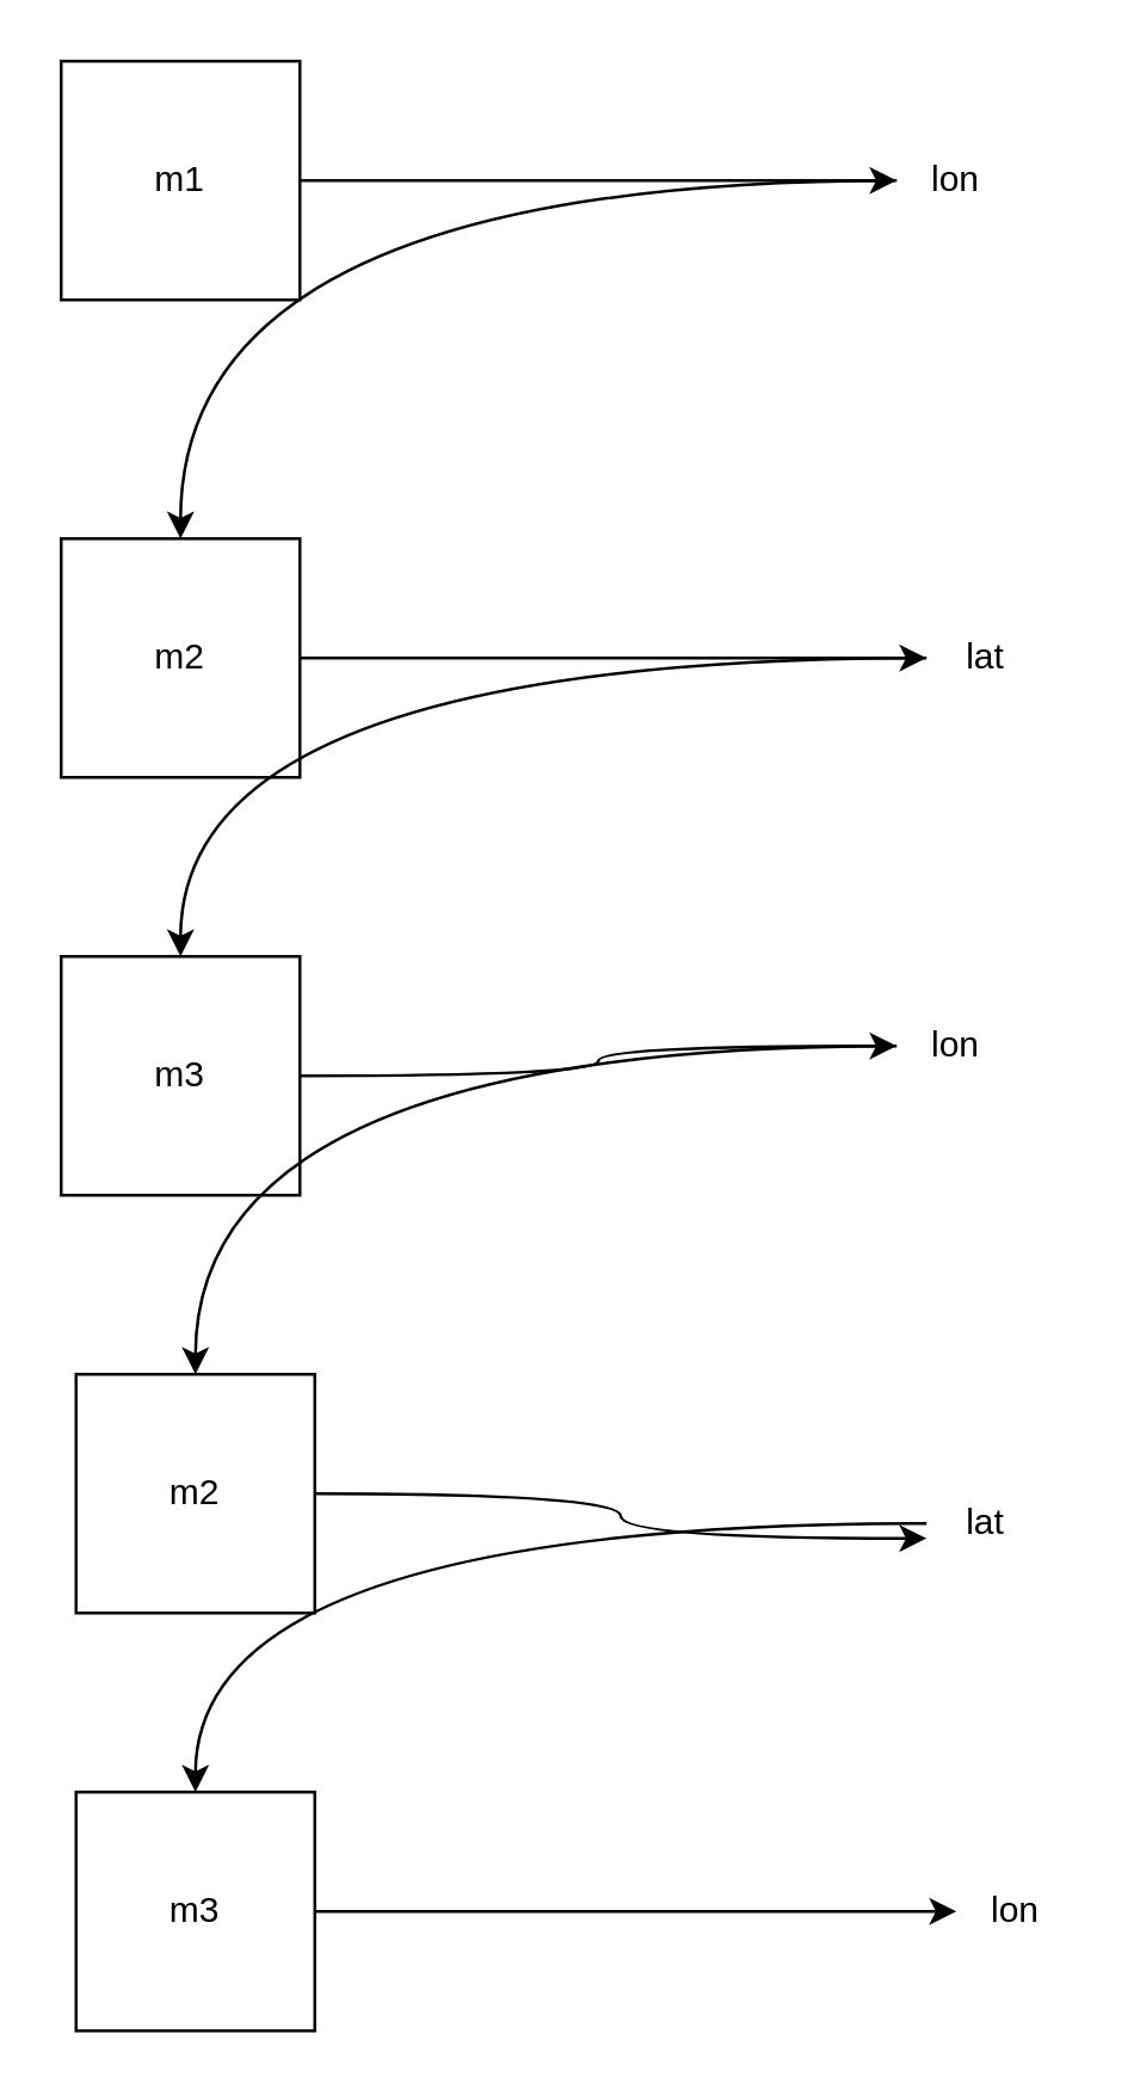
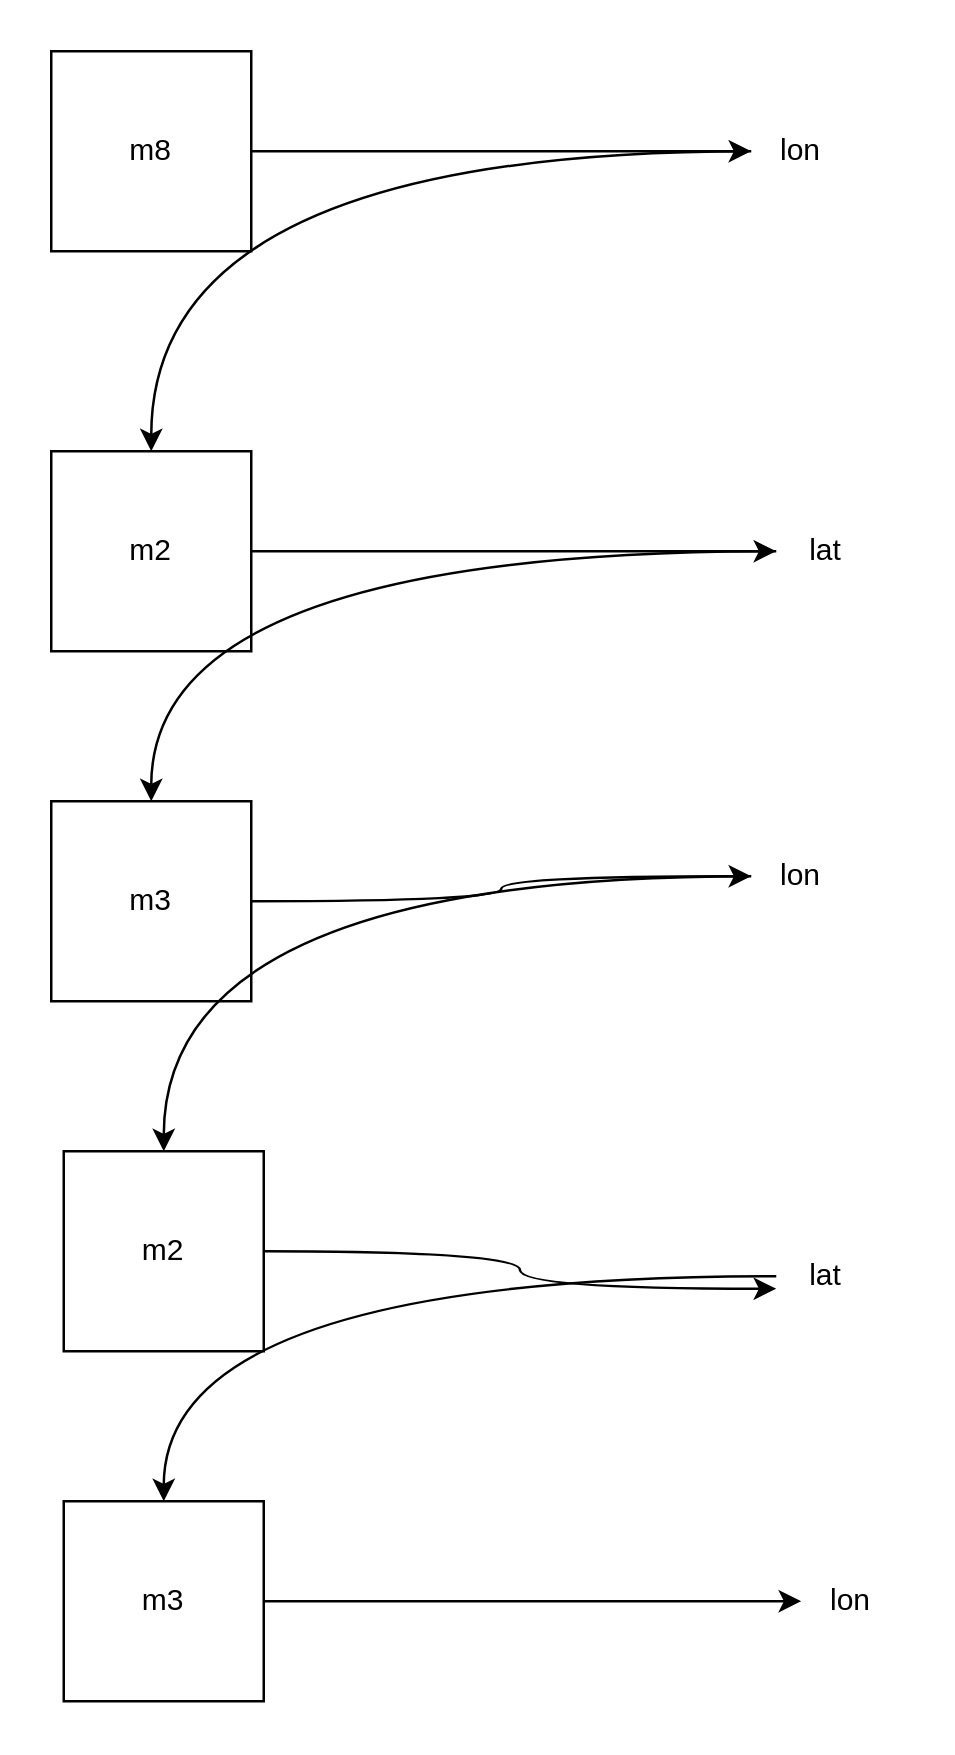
  <mxCell id="0" />
  <mxCell id="1" parent="0" />
  <mxCell id="2" style="edgeStyle=orthogonalEdgeStyle;rounded=0;orthogonalLoop=1;jettySize=auto;html=1;" edge="1" parent="1" source="3" target="9"><mxGeometry relative="1" as="geometry" /></mxCell>
- <mxCell id="3" value="m1" style="whiteSpace=wrap;html=1;aspect=fixed;" vertex="1" parent="1"><mxGeometry x="20" y="20" width="80" height="80" as="geometry" /></mxCell>
+ <mxCell id="3" value="m8" style="whiteSpace=wrap;html=1;aspect=fixed;" vertex="1" parent="1"><mxGeometry x="20" y="20" width="80" height="80" as="geometry" /></mxCell>
  <mxCell id="4" style="edgeStyle=orthogonalEdgeStyle;curved=1;rounded=0;orthogonalLoop=1;jettySize=auto;html=1;" edge="1" parent="1" source="5" target="11"><mxGeometry relative="1" as="geometry" /></mxCell>
  <mxCell id="5" value="m2" style="whiteSpace=wrap;html=1;aspect=fixed;" vertex="1" parent="1"><mxGeometry x="20" y="180" width="80" height="80" as="geometry" /></mxCell>
  <mxCell id="6" style="edgeStyle=orthogonalEdgeStyle;curved=1;rounded=0;orthogonalLoop=1;jettySize=auto;html=1;" edge="1" parent="1" source="7" target="17"><mxGeometry relative="1" as="geometry" /></mxCell>
  <mxCell id="7" value="m3" style="whiteSpace=wrap;html=1;aspect=fixed;" vertex="1" parent="1"><mxGeometry x="20" y="320" width="80" height="80" as="geometry" /></mxCell>
  <mxCell id="8" style="edgeStyle=orthogonalEdgeStyle;curved=1;rounded=0;orthogonalLoop=1;jettySize=auto;html=1;entryX=0.5;entryY=0;entryDx=0;entryDy=0;" edge="1" parent="1" source="9" target="5"><mxGeometry relative="1" as="geometry" /></mxCell>
  <mxCell id="9" value="lon" style="text;html=1;strokeColor=none;fillColor=none;align=center;verticalAlign=middle;whiteSpace=wrap;rounded=0;" vertex="1" parent="1"><mxGeometry x="300" y="50" width="40" height="20" as="geometry" /></mxCell>
  <mxCell id="10" style="edgeStyle=orthogonalEdgeStyle;curved=1;rounded=0;orthogonalLoop=1;jettySize=auto;html=1;" edge="1" parent="1" source="11" target="7"><mxGeometry relative="1" as="geometry" /></mxCell>
  <mxCell id="11" value="lat" style="text;html=1;strokeColor=none;fillColor=none;align=center;verticalAlign=middle;whiteSpace=wrap;rounded=0;" vertex="1" parent="1"><mxGeometry x="310" y="210" width="40" height="20" as="geometry" /></mxCell>
  <mxCell id="12" style="edgeStyle=orthogonalEdgeStyle;curved=1;rounded=0;orthogonalLoop=1;jettySize=auto;html=1;entryX=0;entryY=0.75;entryDx=0;entryDy=0;" edge="1" parent="1" source="13" target="19"><mxGeometry relative="1" as="geometry" /></mxCell>
  <mxCell id="13" value="m2" style="whiteSpace=wrap;html=1;aspect=fixed;" vertex="1" parent="1"><mxGeometry x="25" y="460" width="80" height="80" as="geometry" /></mxCell>
  <mxCell id="14" style="edgeStyle=orthogonalEdgeStyle;curved=1;rounded=0;orthogonalLoop=1;jettySize=auto;html=1;entryX=0;entryY=0.5;entryDx=0;entryDy=0;" edge="1" parent="1" source="15" target="20"><mxGeometry relative="1" as="geometry" /></mxCell>
  <mxCell id="15" value="m3" style="whiteSpace=wrap;html=1;aspect=fixed;" vertex="1" parent="1"><mxGeometry x="25" y="600" width="80" height="80" as="geometry" /></mxCell>
  <mxCell id="16" style="edgeStyle=orthogonalEdgeStyle;curved=1;rounded=0;orthogonalLoop=1;jettySize=auto;html=1;entryX=0.5;entryY=0;entryDx=0;entryDy=0;" edge="1" parent="1" source="17" target="13"><mxGeometry relative="1" as="geometry" /></mxCell>
  <mxCell id="17" value="lon" style="text;html=1;strokeColor=none;fillColor=none;align=center;verticalAlign=middle;whiteSpace=wrap;rounded=0;" vertex="1" parent="1"><mxGeometry x="300" y="340" width="40" height="20" as="geometry" /></mxCell>
  <mxCell id="18" style="edgeStyle=orthogonalEdgeStyle;curved=1;rounded=0;orthogonalLoop=1;jettySize=auto;html=1;entryX=0.5;entryY=0;entryDx=0;entryDy=0;" edge="1" parent="1" source="19" target="15"><mxGeometry relative="1" as="geometry" /></mxCell>
  <mxCell id="19" value="lat" style="text;html=1;strokeColor=none;fillColor=none;align=center;verticalAlign=middle;whiteSpace=wrap;rounded=0;" vertex="1" parent="1"><mxGeometry x="310" y="500" width="40" height="20" as="geometry" /></mxCell>
  <mxCell id="20" value="lon" style="text;html=1;strokeColor=none;fillColor=none;align=center;verticalAlign=middle;whiteSpace=wrap;rounded=0;" vertex="1" parent="1"><mxGeometry x="320" y="630" width="40" height="20" as="geometry" /></mxCell>
